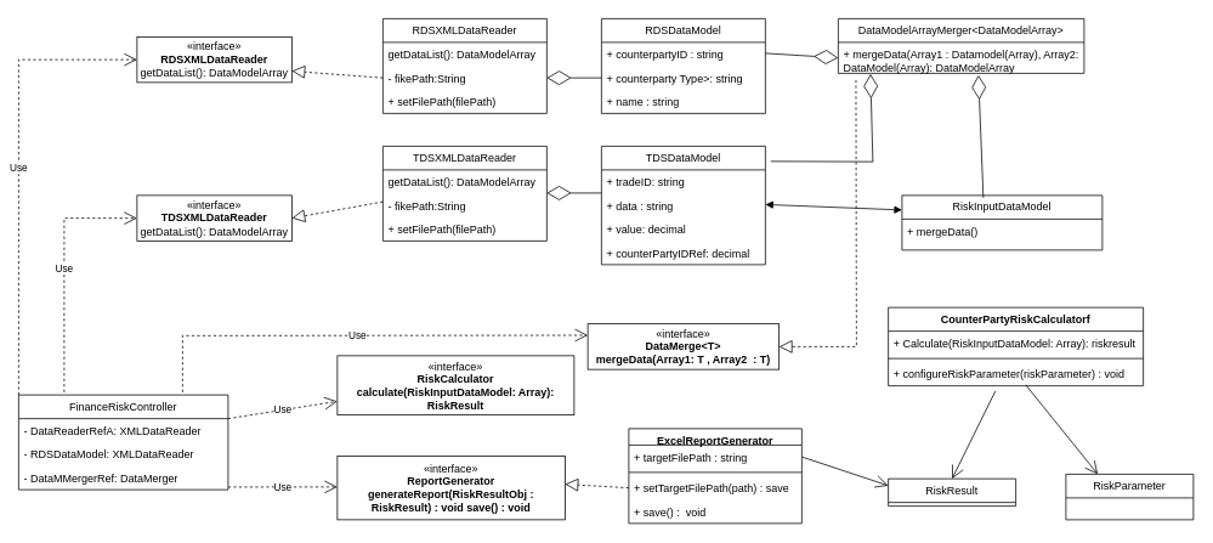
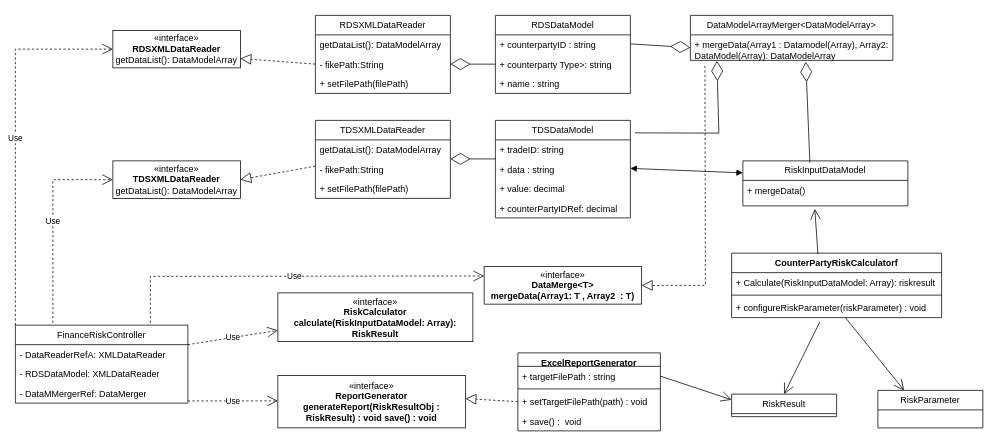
  <mxCell id="0" />
  <mxCell id="1" parent="0" />
  <mxCell id="2" value="RDSXMLDataReader" style="swimlane;fontStyle=0;childLayout=stackLayout;horizontal=1;startSize=26;fillColor=none;horizontalStack=0;resizeParent=1;resizeParentMax=0;resizeLast=0;collapsible=1;marginBottom=0;whiteSpace=wrap;html=1;" parent="1" vertex="1"><mxGeometry x="420" y="20" width="180" height="104" as="geometry" /></mxCell>
  <mxCell id="3" value="getDataList(): DataModelArray" style="text;strokeColor=none;fillColor=none;align=left;verticalAlign=top;spacingLeft=4;spacingRight=4;overflow=hidden;rotatable=0;points=[[0,0.5],[1,0.5]];portConstraint=eastwest;whiteSpace=wrap;html=1;" parent="2" vertex="1"><mxGeometry y="26" width="180" height="26" as="geometry" /></mxCell>
  <mxCell id="4" value="- fikePath:String" style="text;strokeColor=none;fillColor=none;align=left;verticalAlign=top;spacingLeft=4;spacingRight=4;overflow=hidden;rotatable=0;points=[[0,0.5],[1,0.5]];portConstraint=eastwest;whiteSpace=wrap;html=1;" parent="2" vertex="1"><mxGeometry y="52" width="180" height="26" as="geometry" /></mxCell>
  <mxCell id="5" value="+ setFilePath(filePath)" style="text;strokeColor=none;fillColor=none;align=left;verticalAlign=top;spacingLeft=4;spacingRight=4;overflow=hidden;rotatable=0;points=[[0,0.5],[1,0.5]];portConstraint=eastwest;whiteSpace=wrap;html=1;" parent="2" vertex="1"><mxGeometry y="78" width="180" height="26" as="geometry" /></mxCell>
  <mxCell id="6" value="TDSXMLDataReader" style="swimlane;fontStyle=0;childLayout=stackLayout;horizontal=1;startSize=26;fillColor=none;horizontalStack=0;resizeParent=1;resizeParentMax=0;resizeLast=0;collapsible=1;marginBottom=0;whiteSpace=wrap;html=1;" parent="1" vertex="1"><mxGeometry x="420" y="160" width="180" height="104" as="geometry" /></mxCell>
  <mxCell id="7" value="getDataList(): DataModelArray" style="text;strokeColor=none;fillColor=none;align=left;verticalAlign=top;spacingLeft=4;spacingRight=4;overflow=hidden;rotatable=0;points=[[0,0.5],[1,0.5]];portConstraint=eastwest;whiteSpace=wrap;html=1;" parent="6" vertex="1"><mxGeometry y="26" width="180" height="26" as="geometry" /></mxCell>
  <mxCell id="8" value="- fikePath:String" style="text;strokeColor=none;fillColor=none;align=left;verticalAlign=top;spacingLeft=4;spacingRight=4;overflow=hidden;rotatable=0;points=[[0,0.5],[1,0.5]];portConstraint=eastwest;whiteSpace=wrap;html=1;" parent="6" vertex="1"><mxGeometry y="52" width="180" height="26" as="geometry" /></mxCell>
  <mxCell id="9" value="+ setFilePath(filePath)" style="text;strokeColor=none;fillColor=none;align=left;verticalAlign=top;spacingLeft=4;spacingRight=4;overflow=hidden;rotatable=0;points=[[0,0.5],[1,0.5]];portConstraint=eastwest;whiteSpace=wrap;html=1;" parent="6" vertex="1"><mxGeometry y="78" width="180" height="26" as="geometry" /></mxCell>
  <mxCell id="10" value="RDSDataModel" style="swimlane;fontStyle=0;childLayout=stackLayout;horizontal=1;startSize=26;fillColor=none;horizontalStack=0;resizeParent=1;resizeParentMax=0;resizeLast=0;collapsible=1;marginBottom=0;whiteSpace=wrap;html=1;" parent="1" vertex="1"><mxGeometry x="660" y="20" width="180" height="104" as="geometry" /></mxCell>
  <mxCell id="11" value="+ counterpartyID : string" style="text;strokeColor=none;fillColor=none;align=left;verticalAlign=top;spacingLeft=4;spacingRight=4;overflow=hidden;rotatable=0;points=[[0,0.5],[1,0.5]];portConstraint=eastwest;whiteSpace=wrap;html=1;" parent="10" vertex="1"><mxGeometry y="26" width="180" height="26" as="geometry" /></mxCell>
  <mxCell id="12" value="+ counterparty Type&amp;gt;: string" style="text;strokeColor=none;fillColor=none;align=left;verticalAlign=top;spacingLeft=4;spacingRight=4;overflow=hidden;rotatable=0;points=[[0,0.5],[1,0.5]];portConstraint=eastwest;whiteSpace=wrap;html=1;" parent="10" vertex="1"><mxGeometry y="52" width="180" height="26" as="geometry" /></mxCell>
  <mxCell id="13" value="+ name : string" style="text;strokeColor=none;fillColor=none;align=left;verticalAlign=top;spacingLeft=4;spacingRight=4;overflow=hidden;rotatable=0;points=[[0,0.5],[1,0.5]];portConstraint=eastwest;whiteSpace=wrap;html=1;" parent="10" vertex="1"><mxGeometry y="78" width="180" height="26" as="geometry" /></mxCell>
  <mxCell id="14" value="TDSDataModel" style="swimlane;fontStyle=0;childLayout=stackLayout;horizontal=1;startSize=26;fillColor=none;horizontalStack=0;resizeParent=1;resizeParentMax=0;resizeLast=0;collapsible=1;marginBottom=0;whiteSpace=wrap;html=1;" parent="1" vertex="1"><mxGeometry x="660" y="160" width="180" height="130" as="geometry" /></mxCell>
  <mxCell id="15" value="+ tradeID: string" style="text;strokeColor=none;fillColor=none;align=left;verticalAlign=top;spacingLeft=4;spacingRight=4;overflow=hidden;rotatable=0;points=[[0,0.5],[1,0.5]];portConstraint=eastwest;whiteSpace=wrap;html=1;" parent="14" vertex="1"><mxGeometry y="26" width="180" height="26" as="geometry" /></mxCell>
  <mxCell id="16" value="+ data : string" style="text;strokeColor=none;fillColor=none;align=left;verticalAlign=top;spacingLeft=4;spacingRight=4;overflow=hidden;rotatable=0;points=[[0,0.5],[1,0.5]];portConstraint=eastwest;whiteSpace=wrap;html=1;" parent="14" vertex="1"><mxGeometry y="52" width="180" height="26" as="geometry" /></mxCell>
  <mxCell id="17" value="+ value: decimal" style="text;strokeColor=none;fillColor=none;align=left;verticalAlign=top;spacingLeft=4;spacingRight=4;overflow=hidden;rotatable=0;points=[[0,0.5],[1,0.5]];portConstraint=eastwest;whiteSpace=wrap;html=1;" parent="14" vertex="1"><mxGeometry y="78" width="180" height="26" as="geometry" /></mxCell>
  <mxCell id="18" value="+ counterPartyIDRef: decimal" style="text;strokeColor=none;fillColor=none;align=left;verticalAlign=top;spacingLeft=4;spacingRight=4;overflow=hidden;rotatable=0;points=[[0,0.5],[1,0.5]];portConstraint=eastwest;whiteSpace=wrap;html=1;" parent="14" vertex="1"><mxGeometry y="104" width="180" height="26" as="geometry" /></mxCell>
  <mxCell id="19" value="DataModelArrayMerger&amp;lt;DataModelArray&amp;gt;" style="swimlane;fontStyle=0;childLayout=stackLayout;horizontal=1;startSize=26;fillColor=none;horizontalStack=0;resizeParent=1;resizeParentMax=0;resizeLast=0;collapsible=1;marginBottom=0;whiteSpace=wrap;html=1;" parent="1" vertex="1"><mxGeometry x="920" y="20" width="270" height="60" as="geometry" /></mxCell>
  <mxCell id="20" value="" style="endArrow=diamondThin;endFill=0;endSize=24;html=1;rounded=0;entryX=0;entryY=0.5;entryDx=0;entryDy=0;" edge="1" parent="19" target="21"><mxGeometry width="160" relative="1" as="geometry"><mxPoint x="-80" y="38" as="sourcePoint" /><mxPoint x="10" y="38" as="targetPoint" /></mxGeometry></mxCell>
  <mxCell id="21" value="+ mergeData(Array1 : Datamodel(Array), Array2: DataModel(Array): DataModelArray" style="text;strokeColor=none;fillColor=none;align=left;verticalAlign=top;spacingLeft=4;spacingRight=4;overflow=hidden;rotatable=0;points=[[0,0.5],[1,0.5]];portConstraint=eastwest;whiteSpace=wrap;html=1;" parent="19" vertex="1"><mxGeometry y="26" width="270" height="34" as="geometry" /></mxCell>
  <mxCell id="22" value="RiskInputDataModel" style="swimlane;fontStyle=0;childLayout=stackLayout;horizontal=1;startSize=26;fillColor=none;horizontalStack=0;resizeParent=1;resizeParentMax=0;resizeLast=0;collapsible=1;marginBottom=0;whiteSpace=wrap;html=1;" parent="1" vertex="1"><mxGeometry x="990" y="214" width="220" height="60" as="geometry" /></mxCell>
  <mxCell id="23" value="+ mergeData()" style="text;strokeColor=none;fillColor=none;align=left;verticalAlign=top;spacingLeft=4;spacingRight=4;overflow=hidden;rotatable=0;points=[[0,0.5],[1,0.5]];portConstraint=eastwest;whiteSpace=wrap;html=1;" parent="22" vertex="1"><mxGeometry y="26" width="220" height="34" as="geometry" /></mxCell>
  <mxCell id="24" value="CounterPartyRiskCalculatorf" style="swimlane;fontStyle=1;align=center;verticalAlign=top;childLayout=stackLayout;horizontal=1;startSize=26;horizontalStack=0;resizeParent=1;resizeParentMax=0;resizeLast=0;collapsible=1;marginBottom=0;whiteSpace=wrap;html=1;" parent="1" vertex="1"><mxGeometry x="975" y="337" width="280" height="86" as="geometry" /></mxCell>
  <mxCell id="25" value="+ Calculate(RiskInputDataModel: Array): riskresult" style="text;strokeColor=none;fillColor=none;align=left;verticalAlign=top;spacingLeft=4;spacingRight=4;overflow=hidden;rotatable=0;points=[[0,0.5],[1,0.5]];portConstraint=eastwest;whiteSpace=wrap;html=1;" parent="24" vertex="1"><mxGeometry y="26" width="280" height="26" as="geometry" /></mxCell>
  <mxCell id="26" value="" style="line;strokeWidth=1;fillColor=none;align=left;verticalAlign=middle;spacingTop=-1;spacingLeft=3;spacingRight=3;rotatable=0;labelPosition=right;points=[];portConstraint=eastwest;strokeColor=inherit;" parent="24" vertex="1"><mxGeometry y="52" width="280" height="8" as="geometry" /></mxCell>
  <mxCell id="27" value="+ configureRiskParameter(riskParameter) : void" style="text;strokeColor=none;fillColor=none;align=left;verticalAlign=top;spacingLeft=4;spacingRight=4;overflow=hidden;rotatable=0;points=[[0,0.5],[1,0.5]];portConstraint=eastwest;whiteSpace=wrap;html=1;" parent="24" vertex="1"><mxGeometry y="60" width="280" height="26" as="geometry" /></mxCell>
  <mxCell id="28" value="RiskResult" style="swimlane;fontStyle=0;childLayout=stackLayout;horizontal=1;startSize=26;fillColor=none;horizontalStack=0;resizeParent=1;resizeParentMax=0;resizeLast=0;collapsible=1;marginBottom=0;whiteSpace=wrap;html=1;" parent="1" vertex="1"><mxGeometry x="975" y="525" width="140" height="30" as="geometry" /></mxCell>
  <mxCell id="29" value="RiskParameter" style="swimlane;fontStyle=0;childLayout=stackLayout;horizontal=1;startSize=26;fillColor=none;horizontalStack=0;resizeParent=1;resizeParentMax=0;resizeLast=0;collapsible=1;marginBottom=0;whiteSpace=wrap;html=1;" parent="1" vertex="1"><mxGeometry x="1170" y="520" width="140" height="50" as="geometry" /></mxCell>
  <mxCell id="30" value="ExcelReportGenerator" style="swimlane;fontStyle=1;align=center;verticalAlign=top;childLayout=stackLayout;horizontal=1;startSize=18;horizontalStack=0;resizeParent=1;resizeParentMax=0;resizeLast=0;collapsible=1;marginBottom=0;whiteSpace=wrap;html=1;" parent="1" vertex="1"><mxGeometry x="690" y="470" width="190" height="104" as="geometry" /></mxCell>
  <mxCell id="31" value="+ targetFilePath : string" style="text;strokeColor=none;fillColor=none;align=left;verticalAlign=top;spacingLeft=4;spacingRight=4;overflow=hidden;rotatable=0;points=[[0,0.5],[1,0.5]];portConstraint=eastwest;whiteSpace=wrap;html=1;" parent="30" vertex="1"><mxGeometry y="18" width="190" height="26" as="geometry" /></mxCell>
  <mxCell id="32" value="" style="line;strokeWidth=1;fillColor=none;align=left;verticalAlign=middle;spacingTop=-1;spacingLeft=3;spacingRight=3;rotatable=0;labelPosition=right;points=[];portConstraint=eastwest;strokeColor=inherit;" parent="30" vertex="1"><mxGeometry y="44" width="190" height="8" as="geometry" /></mxCell>
- <mxCell id="33" value="+ setTargetFilePath(path) : save" style="text;strokeColor=none;fillColor=none;align=left;verticalAlign=top;spacingLeft=4;spacingRight=4;overflow=hidden;rotatable=0;points=[[0,0.5],[1,0.5]];portConstraint=eastwest;whiteSpace=wrap;html=1;" parent="30" vertex="1"><mxGeometry y="52" width="190" height="26" as="geometry" /></mxCell>
+ <mxCell id="33" value="+ setTargetFilePath(path) : void" style="text;strokeColor=none;fillColor=none;align=left;verticalAlign=top;spacingLeft=4;spacingRight=4;overflow=hidden;rotatable=0;points=[[0,0.5],[1,0.5]];portConstraint=eastwest;whiteSpace=wrap;html=1;" parent="30" vertex="1"><mxGeometry y="52" width="190" height="26" as="geometry" /></mxCell>
  <mxCell id="34" value="+ save() :&amp;nbsp; void" style="text;strokeColor=none;fillColor=none;align=left;verticalAlign=top;spacingLeft=4;spacingRight=4;overflow=hidden;rotatable=0;points=[[0,0.5],[1,0.5]];portConstraint=eastwest;whiteSpace=wrap;html=1;" parent="30" vertex="1"><mxGeometry y="78" width="190" height="26" as="geometry" /></mxCell>
  <mxCell id="35" value="«interface»&lt;br&gt;&lt;b&gt;DataMerge&amp;lt;T&amp;gt;&lt;br&gt;mergeData(Array1: T , Array2&amp;nbsp; : T)&lt;br&gt;&lt;/b&gt;" style="html=1;whiteSpace=wrap;" parent="1" vertex="1"><mxGeometry x="645" y="355" width="210" height="50" as="geometry" /></mxCell>
  <mxCell id="36" value="«interface»&lt;br&gt;&lt;b&gt;RiskCalculator&lt;br&gt;calculate(RiskInputDataModel: Array):&lt;br&gt;RiskResult&lt;br&gt;&lt;/b&gt;" style="html=1;whiteSpace=wrap;" parent="1" vertex="1"><mxGeometry x="370" y="390" width="260" height="65" as="geometry" /></mxCell>
  <mxCell id="37" value="«interface»&lt;br&gt;&lt;b&gt;ReportGenerator&lt;br&gt;generateReport(RiskResultObj : RiskResult) : void save() : void&lt;br&gt;&lt;/b&gt;" style="html=1;whiteSpace=wrap;" parent="1" vertex="1"><mxGeometry x="370" y="500" width="250" height="70" as="geometry" /></mxCell>
  <mxCell id="38" value="«interface»&lt;br&gt;&lt;b&gt;RDSXMLDataReader&lt;br&gt;&lt;/b&gt;getDataList(): DataModelArray" style="html=1;whiteSpace=wrap;" parent="1" vertex="1"><mxGeometry x="150" y="40" width="170" height="50" as="geometry" /></mxCell>
  <mxCell id="39" value="FinanceRiskController" style="swimlane;fontStyle=0;childLayout=stackLayout;horizontal=1;startSize=26;fillColor=none;horizontalStack=0;resizeParent=1;resizeParentMax=0;resizeLast=0;collapsible=1;marginBottom=0;whiteSpace=wrap;html=1;" parent="1" vertex="1"><mxGeometry x="20" y="433" width="230" height="104" as="geometry" /></mxCell>
  <mxCell id="40" value="- DataReaderRefA: XMLDataReader" style="text;strokeColor=none;fillColor=none;align=left;verticalAlign=top;spacingLeft=4;spacingRight=4;overflow=hidden;rotatable=0;points=[[0,0.5],[1,0.5]];portConstraint=eastwest;whiteSpace=wrap;html=1;" parent="39" vertex="1"><mxGeometry y="26" width="230" height="26" as="geometry" /></mxCell>
  <mxCell id="41" value="- RDSDataModel: XMLDataReader" style="text;strokeColor=none;fillColor=none;align=left;verticalAlign=top;spacingLeft=4;spacingRight=4;overflow=hidden;rotatable=0;points=[[0,0.5],[1,0.5]];portConstraint=eastwest;whiteSpace=wrap;html=1;" parent="39" vertex="1"><mxGeometry y="52" width="230" height="26" as="geometry" /></mxCell>
  <mxCell id="42" value="- DataMMergerRef: DataMerger" style="text;strokeColor=none;fillColor=none;align=left;verticalAlign=top;spacingLeft=4;spacingRight=4;overflow=hidden;rotatable=0;points=[[0,0.5],[1,0.5]];portConstraint=eastwest;whiteSpace=wrap;html=1;" parent="39" vertex="1"><mxGeometry y="78" width="230" height="26" as="geometry" /></mxCell>
  <mxCell id="43" value="" style="endArrow=diamondThin;endFill=0;endSize=24;html=1;rounded=0;entryX=1;entryY=0.5;entryDx=0;entryDy=0;exitX=0;exitY=0.5;exitDx=0;exitDy=0;" parent="1" source="12" target="4" edge="1"><mxGeometry width="160" relative="1" as="geometry"><mxPoint x="540" y="260" as="sourcePoint" /><mxPoint x="630" y="260" as="targetPoint" /></mxGeometry></mxCell>
  <mxCell id="44" value="" style="endArrow=diamondThin;endFill=0;endSize=24;html=1;rounded=0;entryX=1;entryY=0.5;entryDx=0;entryDy=0;exitX=0;exitY=0.5;exitDx=0;exitDy=0;" parent="1" edge="1"><mxGeometry width="160" relative="1" as="geometry"><mxPoint x="660" y="211.38" as="sourcePoint" /><mxPoint x="600" y="211.38" as="targetPoint" /></mxGeometry></mxCell>
  <mxCell id="45" value="Use" style="endArrow=open;endSize=12;dashed=1;html=1;rounded=0;entryX=0;entryY=0.5;entryDx=0;entryDy=0;exitX=0;exitY=0;exitDx=0;exitDy=0;" edge="1" parent="1" source="39" target="38"><mxGeometry width="160" relative="1" as="geometry"><mxPoint x="100" y="233.09" as="sourcePoint" /><mxPoint x="100" y="60" as="targetPoint" /><Array as="points"><mxPoint x="20" y="65" /></Array></mxGeometry></mxCell>
  <mxCell id="46" value="«interface»&lt;br&gt;&lt;b&gt;TDSXMLDataReader&lt;br&gt;&lt;/b&gt;getDataList(): DataModelArray" style="html=1;whiteSpace=wrap;" vertex="1" parent="1"><mxGeometry x="150" y="214" width="170" height="50" as="geometry" /></mxCell>
  <mxCell id="47" value="Use" style="endArrow=open;endSize=12;dashed=1;html=1;rounded=0;entryX=0;entryY=0.5;entryDx=0;entryDy=0;" edge="1" parent="1" target="46"><mxGeometry width="160" relative="1" as="geometry"><mxPoint y="430" as="sourcePoint" x="70" /><mxPoint x="160" y="75" as="targetPoint" /><Array as="points"><mxPoint y="239" x="70" /></Array></mxGeometry></mxCell>
  <mxCell id="48" value="Use" style="endArrow=open;endSize=12;dashed=1;html=1;rounded=0;exitX=1;exitY=0.25;exitDx=0;exitDy=0;" edge="1" parent="1" source="39"><mxGeometry width="160" relative="1" as="geometry"><mxPoint x="210" y="440" as="sourcePoint" /><mxPoint x="370" y="440" as="targetPoint" /></mxGeometry></mxCell>
  <mxCell id="49" value="Use" style="endArrow=open;endSize=12;dashed=1;html=1;rounded=0;" edge="1" parent="1"><mxGeometry width="160" relative="1" as="geometry"><mxPoint x="250" y="534.09" as="sourcePoint" /><mxPoint x="370" y="534" as="targetPoint" /></mxGeometry></mxCell>
  <mxCell id="50" value="" style="endArrow=block;dashed=1;endFill=0;endSize=12;html=1;rounded=0;entryX=1;entryY=0.75;entryDx=0;entryDy=0;exitX=0;exitY=0.5;exitDx=0;exitDy=0;" edge="1" parent="1" source="4" target="38"><mxGeometry width="160" relative="1" as="geometry"><mxPoint x="230" y="130" as="sourcePoint" /><mxPoint x="390" y="130" as="targetPoint" /></mxGeometry></mxCell>
  <mxCell id="51" value="" style="endArrow=block;dashed=1;endFill=0;endSize=12;html=1;rounded=0;entryX=1;entryY=0.5;entryDx=0;entryDy=0;exitX=0;exitY=0.5;exitDx=0;exitDy=0;" edge="1" parent="1" target="46"><mxGeometry width="160" relative="1" as="geometry"><mxPoint x="420" y="221" as="sourcePoint" /><mxPoint x="320" y="214" as="targetPoint" /></mxGeometry></mxCell>
  <mxCell id="52" value="Use" style="endArrow=open;endSize=12;dashed=1;html=1;rounded=0;entryX=0;entryY=0.25;entryDx=0;entryDy=0;" edge="1" parent="1" target="35"><mxGeometry width="160" relative="1" as="geometry"><mxPoint x="200" y="430" as="sourcePoint" /><mxPoint x="540" y="370" as="targetPoint" /><Array as="points"><mxPoint x="200" y="368" /></Array></mxGeometry></mxCell>
  <mxCell id="53" value="" style="endArrow=diamondThin;endFill=0;endSize=24;html=1;rounded=0;entryX=0.131;entryY=1.02;entryDx=0;entryDy=0;entryPerimeter=0;exitX=1.033;exitY=0.128;exitDx=0;exitDy=0;exitPerimeter=0;" edge="1" parent="1" source="14" target="21"><mxGeometry width="160" relative="1" as="geometry"><mxPoint x="840" y="222.5" as="sourcePoint" /><mxPoint x="910" y="223" as="targetPoint" /><Array as="points"><mxPoint x="958" y="177" /></Array></mxGeometry></mxCell>
  <mxCell id="54" value="" style="endArrow=diamondThin;endFill=0;endSize=24;html=1;rounded=0;exitX=0.406;exitY=0.044;exitDx=0;exitDy=0;exitPerimeter=0;entryX=0.57;entryY=1.059;entryDx=0;entryDy=0;entryPerimeter=0;" edge="1" parent="1" source="22" target="21"><mxGeometry width="160" relative="1" as="geometry"><mxPoint x="1010" y="140" as="sourcePoint" /><mxPoint x="1079" y="63" as="targetPoint" /></mxGeometry></mxCell>
  <mxCell id="55" value="" style="endArrow=block;dashed=1;endFill=0;endSize=12;html=1;rounded=0;entryX=1;entryY=0.5;entryDx=0;entryDy=0;exitX=0.072;exitY=1.216;exitDx=0;exitDy=0;exitPerimeter=0;" edge="1" parent="1" source="21" target="35"><mxGeometry width="160" relative="1" as="geometry"><mxPoint x="1000" y="157" as="sourcePoint" /><mxPoint x="900" y="150" as="targetPoint" /><Array as="points"><mxPoint x="940" y="380" /></Array></mxGeometry></mxCell>
  <mxCell id="56" value="" style="endArrow=block;startArrow=block;endFill=1;startFill=1;html=1;rounded=0;" edge="1" parent="1"><mxGeometry width="160" relative="1" as="geometry"><mxPoint x="840" y="224" as="sourcePoint" /><mxPoint x="990" y="230" as="targetPoint" /></mxGeometry></mxCell>
  <mxCell id="57" value="" style="endArrow=block;dashed=1;endFill=0;endSize=12;html=1;rounded=0;entryX=1;entryY=0.5;entryDx=0;entryDy=0;exitX=0;exitY=0.5;exitDx=0;exitDy=0;" edge="1" parent="1" source="33"><mxGeometry width="160" relative="1" as="geometry"><mxPoint x="720" y="513" as="sourcePoint" /><mxPoint x="620" y="531" as="targetPoint" /></mxGeometry></mxCell>
+ <mxCell id="58" value="" style="endArrow=open;endFill=1;endSize=12;html=1;rounded=0;entryX=0.436;entryY=1.118;entryDx=0;entryDy=0;entryPerimeter=0;exitX=0.411;exitY=0.012;exitDx=0;exitDy=0;exitPerimeter=0;" edge="1" parent="1" source="24" target="23"><mxGeometry width="160" relative="1" as="geometry"><mxPoint x="1060" y="330" as="sourcePoint" /><mxPoint x="1220" y="330" as="targetPoint" /></mxGeometry></mxCell>
  <mxCell id="59" value="" style="endArrow=open;endFill=1;endSize=12;html=1;rounded=0;entryX=0.5;entryY=0;entryDx=0;entryDy=0;exitX=0.42;exitY=1.218;exitDx=0;exitDy=0;exitPerimeter=0;" edge="1" parent="1" source="27" target="28"><mxGeometry width="160" relative="1" as="geometry"><mxPoint x="910" y="460" as="sourcePoint" /><mxPoint x="1070" y="460" as="targetPoint" /></mxGeometry></mxCell>
  <mxCell id="60" value="" style="endArrow=open;endFill=1;endSize=12;html=1;rounded=0;entryX=0.25;entryY=0;entryDx=0;entryDy=0;exitX=0.539;exitY=0.962;exitDx=0;exitDy=0;exitPerimeter=0;" edge="1" parent="1" source="27" target="29"><mxGeometry width="160" relative="1" as="geometry"><mxPoint x="1103" y="439" as="sourcePoint" /><mxPoint x="1040" y="530" as="targetPoint" /></mxGeometry></mxCell>
  <mxCell id="61" value="" style="endArrow=open;endFill=1;endSize=12;html=1;rounded=0;entryX=0;entryY=0.25;entryDx=0;entryDy=0;exitX=1;exitY=0.5;exitDx=0;exitDy=0;" edge="1" parent="1" source="31" target="28"><mxGeometry width="160" relative="1" as="geometry"><mxPoint x="975" y="455" as="sourcePoint" /><mxPoint x="912" y="546" as="targetPoint" /></mxGeometry></mxCell>
